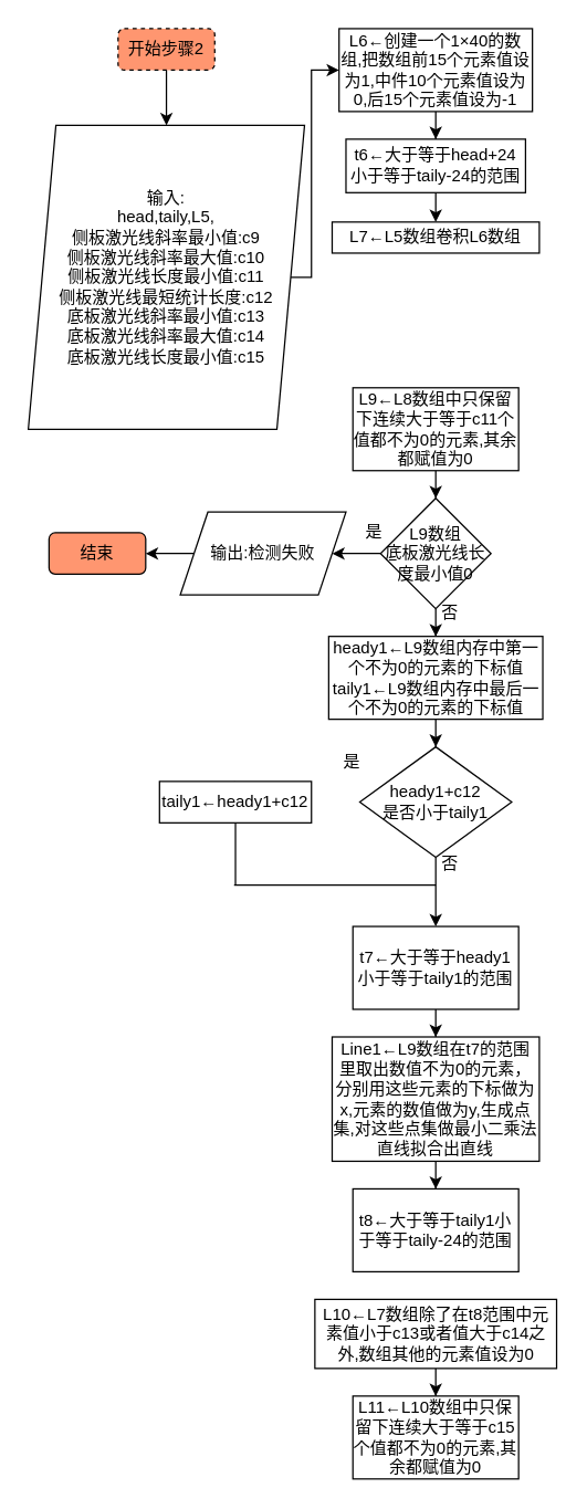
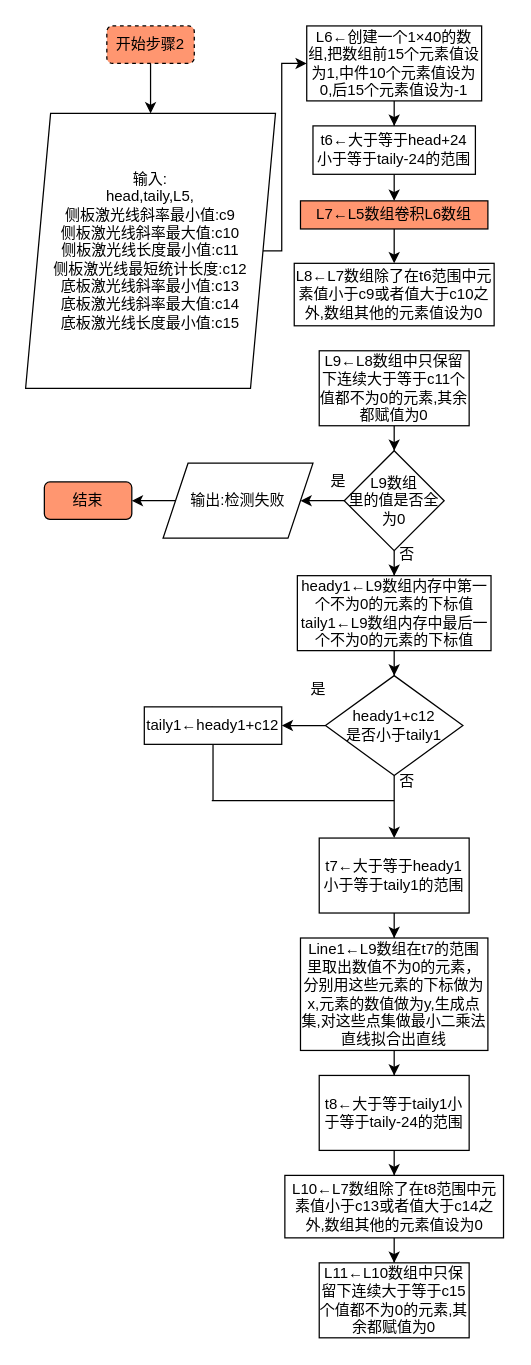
  <mxCell id="0" />
  <mxCell id="1" parent="0" />
  <mxCell id="2" value="" style="edgeStyle=orthogonalEdgeStyle;rounded=0;orthogonalLoop=1;jettySize=auto;html=1;" edge="1" parent="1" source="3" target="5"><mxGeometry relative="1" as="geometry" /></mxCell>
  <mxCell id="3" value="L6←创建一个1×40的数组,把数组前15个元素值设为1,中件10个元素值设为0,后15个元素值设为-1" style="rounded=0;whiteSpace=wrap;html=1;" vertex="1" parent="1"><mxGeometry x="245" y="20" width="140" height="60" as="geometry" /></mxCell>
  <mxCell id="4" value="" style="edgeStyle=orthogonalEdgeStyle;rounded=0;orthogonalLoop=1;jettySize=auto;html=1;endArrow=classic;endFill=1;" edge="1" parent="1" source="5" target="36"><mxGeometry relative="1" as="geometry" /></mxCell>
  <mxCell id="5" value="t6←大于等于head+24小于等于taily-24的范围" style="rounded=0;whiteSpace=wrap;html=1;" vertex="1" parent="1"><mxGeometry x="250" y="100" width="130" height="38.75" as="geometry" /></mxCell>
+ <mxCell id="6" value="L8←L7数组除了在t6范围中元素值小于c9或者值大于c10之外,数组其他的元素值设为0" style="rounded=0;whiteSpace=wrap;html=1;" vertex="1" parent="1"><mxGeometry x="235" y="210" width="160" height="50" as="geometry" /></mxCell>
  <mxCell id="7" value="" style="edgeStyle=orthogonalEdgeStyle;rounded=0;orthogonalLoop=1;jettySize=auto;html=1;" edge="1" parent="1" source="8" target="10"><mxGeometry relative="1" as="geometry" /></mxCell>
  <mxCell id="8" value="开始步骤2" style="rounded=1;whiteSpace=wrap;html=1;fillColor=#FF9670;dashed=1;" vertex="1" parent="1"><mxGeometry x="85" y="20" width="70" height="30" as="geometry" /></mxCell>
  <mxCell id="9" style="edgeStyle=orthogonalEdgeStyle;rounded=0;orthogonalLoop=1;jettySize=auto;html=1;entryX=0;entryY=0.5;entryDx=0;entryDy=0;endArrow=classic;endFill=1;" edge="1" parent="1" source="10" target="3"><mxGeometry relative="1" as="geometry"><Array as="points"><mxPoint x="225" y="200" /><mxPoint x="225" y="50" /></Array></mxGeometry></mxCell>
  <mxCell id="10" value="输入:&lt;br&gt;head,taily,L5,&lt;br&gt;侧板激光线斜率最小值:c9&lt;br style=&quot;border-color: var(--border-color);&quot;&gt;侧板激光线斜率最大值:c10&lt;br&gt;侧板激光线长度最小值:c11&lt;br&gt;侧板激光线最短统计长度:c12&lt;br&gt;底板激光线斜率最小值:c13&lt;br&gt;底板激光线斜率最大值:c14&lt;br&gt;底板激光线长度最小值:c15" style="shape=parallelogram;perimeter=parallelogramPerimeter;whiteSpace=wrap;html=1;fixedSize=1;" vertex="1" parent="1"><mxGeometry x="20" y="90" width="200" height="220" as="geometry" /></mxCell>
  <mxCell id="11" value="" style="edgeStyle=orthogonalEdgeStyle;rounded=0;orthogonalLoop=1;jettySize=auto;html=1;" edge="1" parent="1" source="12" target="15"><mxGeometry relative="1" as="geometry" /></mxCell>
  <mxCell id="12" value="L9←L8数组中只保留下连续大于等于c11个值都不为0的元素,其余都赋值为0" style="rounded=0;whiteSpace=wrap;html=1;" vertex="1" parent="1"><mxGeometry x="255" y="280" width="120" height="60" as="geometry" /></mxCell>
  <mxCell id="13" value="" style="edgeStyle=orthogonalEdgeStyle;rounded=0;orthogonalLoop=1;jettySize=auto;html=1;" edge="1" parent="1" source="15" target="17"><mxGeometry relative="1" as="geometry" /></mxCell>
  <mxCell id="14" value="" style="edgeStyle=orthogonalEdgeStyle;rounded=0;orthogonalLoop=1;jettySize=auto;html=1;" edge="1" parent="1" source="15" target="22"><mxGeometry relative="1" as="geometry" /></mxCell>
- <mxCell id="15" value="L9数组&lt;br&gt;底板激光线长度最小值0" style="rhombus;whiteSpace=wrap;html=1;" vertex="1" parent="1"><mxGeometry x="275" y="360" width="80" height="80" as="geometry" /></mxCell>
+ <mxCell id="15" value="L9数组&lt;br&gt;里的值是否全为0" style="rhombus;whiteSpace=wrap;html=1;" vertex="1" parent="1"><mxGeometry x="275" y="360" width="80" height="80" as="geometry" /></mxCell>
  <mxCell id="16" value="" style="edgeStyle=orthogonalEdgeStyle;rounded=0;orthogonalLoop=1;jettySize=auto;html=1;" edge="1" parent="1" source="17" target="19"><mxGeometry relative="1" as="geometry" /></mxCell>
  <mxCell id="17" value="输出:检测失败" style="shape=parallelogram;perimeter=parallelogramPerimeter;whiteSpace=wrap;html=1;fixedSize=1;" vertex="1" parent="1"><mxGeometry x="130" y="370" width="120" height="60" as="geometry" /></mxCell>
  <mxCell id="18" value="是" style="text;html=1;align=center;verticalAlign=middle;resizable=0;points=[];autosize=1;strokeColor=none;fillColor=none;" vertex="1" parent="1"><mxGeometry x="250" y="370" width="40" height="30" as="geometry" /></mxCell>
  <mxCell id="19" value="结束" style="rounded=1;whiteSpace=wrap;html=1;fillColor=#FF9670;" vertex="1" parent="1"><mxGeometry x="35" y="385" width="70" height="30" as="geometry" /></mxCell>
  <mxCell id="20" value="否" style="text;html=1;align=center;verticalAlign=middle;resizable=0;points=[];autosize=1;strokeColor=none;fillColor=none;" vertex="1" parent="1"><mxGeometry x="305" y="428" width="40" height="30" as="geometry" /></mxCell>
  <mxCell id="21" value="" style="edgeStyle=orthogonalEdgeStyle;rounded=0;orthogonalLoop=1;jettySize=auto;html=1;" edge="1" parent="1" source="22" target="25"><mxGeometry relative="1" as="geometry" /></mxCell>
  <mxCell id="22" value="heady1←L9数组内存中第一个不为0的元素的下标值&lt;br&gt;taily1←L9数组内存中最后一个不为0的元素的下标值" style="rounded=0;whiteSpace=wrap;html=1;" vertex="1" parent="1"><mxGeometry x="237.5" y="460" width="155" height="60" as="geometry" /></mxCell>
+ <mxCell id="23" value="" style="edgeStyle=orthogonalEdgeStyle;rounded=0;orthogonalLoop=1;jettySize=auto;html=1;" edge="1" parent="1" source="25" target="38"><mxGeometry relative="1" as="geometry" /></mxCell>
  <mxCell id="24" value="" style="edgeStyle=orthogonalEdgeStyle;rounded=0;orthogonalLoop=1;jettySize=auto;html=1;endArrow=classic;endFill=1;" edge="1" parent="1" source="25" target="29"><mxGeometry relative="1" as="geometry" /></mxCell>
  <mxCell id="25" value="heady1+c12&lt;br&gt;是否小于taily1" style="rhombus;whiteSpace=wrap;html=1;" vertex="1" parent="1"><mxGeometry x="260" y="540" width="110" height="80" as="geometry" /></mxCell>
  <mxCell id="26" style="edgeStyle=orthogonalEdgeStyle;rounded=0;orthogonalLoop=1;jettySize=auto;html=1;exitX=0.5;exitY=1;exitDx=0;exitDy=0;endArrow=none;endFill=0;startArrow=none;" edge="1" parent="1" source="38"><mxGeometry relative="1" as="geometry"><mxPoint x="169" y="585" as="sourcePoint" /><mxPoint x="315" y="640" as="targetPoint" /><Array as="points"><mxPoint x="169" y="640" /><mxPoint x="315" y="640" /></Array></mxGeometry></mxCell>
  <mxCell id="27" value="是" style="text;html=1;align=center;verticalAlign=middle;resizable=0;points=[];autosize=1;strokeColor=none;fillColor=none;" vertex="1" parent="1"><mxGeometry x="234" y="536" width="40" height="30" as="geometry" /></mxCell>
  <mxCell id="28" value="" style="edgeStyle=orthogonalEdgeStyle;rounded=0;orthogonalLoop=1;jettySize=auto;html=1;endArrow=classic;endFill=1;" edge="1" parent="1" source="29" target="32"><mxGeometry relative="1" as="geometry" /></mxCell>
  <mxCell id="29" value="t7←大于等于heady1小于等于taily1的范围" style="rounded=0;whiteSpace=wrap;html=1;" vertex="1" parent="1"><mxGeometry x="255" y="670" width="120" height="60" as="geometry" /></mxCell>
  <mxCell id="30" value="否" style="text;html=1;align=center;verticalAlign=middle;resizable=0;points=[];autosize=1;strokeColor=none;fillColor=none;" vertex="1" parent="1"><mxGeometry x="305" y="610" width="40" height="30" as="geometry" /></mxCell>
  <mxCell id="31" value="" style="edgeStyle=orthogonalEdgeStyle;rounded=0;orthogonalLoop=1;jettySize=auto;html=1;endArrow=classic;endFill=1;" edge="1" parent="1" source="32" target="34"><mxGeometry relative="1" as="geometry" /></mxCell>
  <mxCell id="32" value="Line1←L9数组在t7的范围里取出数值不为0的元素，分别用这些元素的下标做为x,元素的数值做为y,生成点集,对这些点集做最小二乘法直线拟合出直线" style="rounded=0;whiteSpace=wrap;html=1;" vertex="1" parent="1"><mxGeometry x="240" y="750" width="150" height="90" as="geometry" /></mxCell>
+ <mxCell id="33" value="" style="edgeStyle=orthogonalEdgeStyle;rounded=0;orthogonalLoop=1;jettySize=auto;html=1;endArrow=classic;endFill=1;" edge="1" parent="1" source="34" target="40"><mxGeometry relative="1" as="geometry" /></mxCell>
  <mxCell id="34" value="t8←大于等于taily1小于等于taily-24的范围" style="rounded=0;whiteSpace=wrap;html=1;" vertex="1" parent="1"><mxGeometry x="255" y="860" width="120" height="60" as="geometry" /></mxCell>
- <mxCell id="36" value="L7←L5数组卷积L6数组" style="rounded=0;whiteSpace=wrap;html=1;" vertex="1" parent="1"><mxGeometry x="240" y="160" width="150" height="22.5" as="geometry" /></mxCell>
+ <mxCell id="35" value="" style="edgeStyle=orthogonalEdgeStyle;rounded=0;orthogonalLoop=1;jettySize=auto;html=1;endArrow=classic;endFill=1;" edge="1" parent="1" source="36" target="6"><mxGeometry relative="1" as="geometry" /></mxCell>
+ <mxCell id="36" value="L7←L5数组卷积L6数组" style="rounded=0;whiteSpace=wrap;html=1;fillColor=#ff9670;" vertex="1" parent="1"><mxGeometry x="240" y="160" width="150" height="22.5" as="geometry" /></mxCell>
  <mxCell id="37" value="" style="edgeStyle=orthogonalEdgeStyle;rounded=0;orthogonalLoop=1;jettySize=auto;html=1;exitX=0.5;exitY=1;exitDx=0;exitDy=0;endArrow=none;endFill=0;" edge="1" parent="1" target="38"><mxGeometry relative="1" as="geometry"><mxPoint x="169" y="585" as="sourcePoint" /><mxPoint x="315" y="640" as="targetPoint" /><Array as="points" /></mxGeometry></mxCell>
  <mxCell id="38" value="taily1←heady1+c12" style="rounded=0;whiteSpace=wrap;html=1;" vertex="1" parent="1"><mxGeometry x="115" y="565" width="110" height="30" as="geometry" /></mxCell>
  <mxCell id="39" value="" style="edgeStyle=orthogonalEdgeStyle;rounded=0;orthogonalLoop=1;jettySize=auto;html=1;endArrow=classic;endFill=1;" edge="1" parent="1" source="40" target="41"><mxGeometry relative="1" as="geometry" /></mxCell>
  <mxCell id="40" value="L10←L7数组除了在t8范围中元素值小于c13或者值大于c14之外,数组其他的元素值设为0" style="rounded=0;whiteSpace=wrap;html=1;" vertex="1" parent="1"><mxGeometry x="227.5" y="940" width="175" height="50" as="geometry" /></mxCell>
  <mxCell id="41" value="L11←L10数组中只保留下连续大于等于c15个值都不为0的元素,其余都赋值为0" style="rounded=0;whiteSpace=wrap;html=1;" vertex="1" parent="1"><mxGeometry x="255" y="1010" width="120" height="60" as="geometry" /></mxCell>
